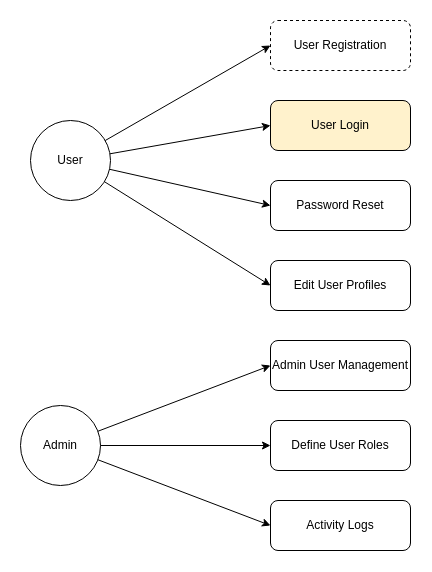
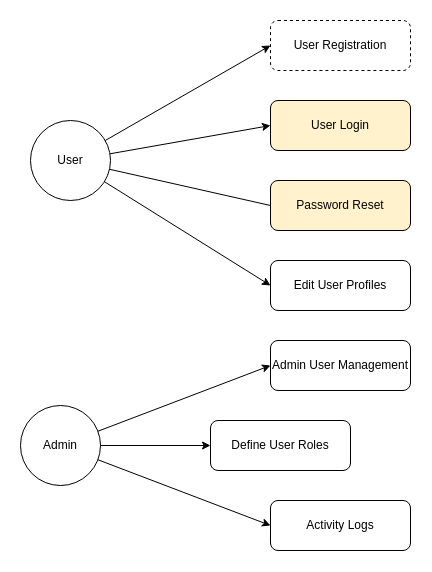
  <mxCell id="0" />
  <mxCell id="1" parent="0" />
  <mxCell id="2" value="User" style="ellipse;whiteSpace=wrap;html=1;" vertex="1" parent="1"><mxGeometry x="30" y="120" width="80" height="80" as="geometry" /></mxCell>
  <mxCell id="3" value="Admin" style="ellipse;whiteSpace=wrap;html=1;" vertex="1" parent="1"><mxGeometry x="20" y="405" width="80" height="80" as="geometry" /></mxCell>
  <mxCell id="4" value="User Registration" style="rounded=1;whiteSpace=wrap;html=1;dashed=1;" vertex="1" parent="1"><mxGeometry x="270" y="20" width="140" height="50" as="geometry" /></mxCell>
  <mxCell id="5" value="User Login" style="rounded=1;whiteSpace=wrap;html=1;fillColor=#fff2cc;" vertex="1" parent="1"><mxGeometry x="270" y="100" width="140" height="50" as="geometry" /></mxCell>
- <mxCell id="6" value="Password Reset" style="rounded=1;whiteSpace=wrap;html=1;" vertex="1" parent="1"><mxGeometry x="270" y="180" width="140" height="50" as="geometry" /></mxCell>
+ <mxCell id="6" value="Password Reset" style="rounded=1;whiteSpace=wrap;html=1;fillColor=#fff2cc;" vertex="1" parent="1"><mxGeometry x="270" y="180" width="140" height="50" as="geometry" /></mxCell>
  <mxCell id="7" value="Edit User Profiles" style="rounded=1;whiteSpace=wrap;html=1;" vertex="1" parent="1"><mxGeometry x="270" width="140" height="50" as="geometry" y="260" /></mxCell>
  <mxCell id="8" value="Admin User Management" style="rounded=1;whiteSpace=wrap;html=1;" vertex="1" parent="1"><mxGeometry x="270" y="340" width="140" height="50" as="geometry" /></mxCell>
- <mxCell id="9" value="Define User Roles" style="rounded=1;whiteSpace=wrap;html=1;" vertex="1" parent="1"><mxGeometry x="270" y="420" width="140" height="50" as="geometry" /></mxCell>
+ <mxCell id="9" value="Define User Roles" style="rounded=1;whiteSpace=wrap;html=1;" vertex="1" parent="1"><mxGeometry x="210" y="420" width="140" height="50" as="geometry" /></mxCell>
  <mxCell id="10" value="Activity Logs" style="rounded=1;whiteSpace=wrap;html=1;" vertex="1" parent="1"><mxGeometry x="270" y="500" width="140" height="50" as="geometry" /></mxCell>
  <mxCell id="11" style="entryX=0;entryY=0.5;entryDx=0;entryDy=0;" edge="1" parent="1" source="2" target="4"><mxGeometry relative="1" as="geometry" /></mxCell>
  <mxCell id="12" style="entryX=0;entryY=0.5;entryDx=0;entryDy=0;" edge="1" parent="1" source="2" target="5"><mxGeometry relative="1" as="geometry" /></mxCell>
- <mxCell id="13" style="entryX=0;entryY=0.5;entryDx=0;entryDy=0;" edge="1" parent="1" source="2" target="6"><mxGeometry relative="1" as="geometry" /></mxCell>
+ <mxCell id="13" style="entryX=0;entryY=0.5;entryDx=0;entryDy=0;endArrow=none;" edge="1" parent="1" source="2" target="6"><mxGeometry relative="1" as="geometry" /></mxCell>
  <mxCell id="14" style="entryX=0;entryY=0.5;entryDx=0;entryDy=0;" edge="1" parent="1" source="2" target="7"><mxGeometry relative="1" as="geometry" /></mxCell>
  <mxCell id="15" style="entryX=0;entryY=0.5;entryDx=0;entryDy=0;" edge="1" parent="1" source="3" target="8"><mxGeometry relative="1" as="geometry" /></mxCell>
  <mxCell id="16" edge="1" parent="1" source="3" target="9"><mxGeometry relative="1" as="geometry" /></mxCell>
  <mxCell id="17" style="entryX=0;entryY=0.5;entryDx=0;entryDy=0;" edge="1" parent="1" source="3" target="10"><mxGeometry relative="1" as="geometry" /></mxCell>
